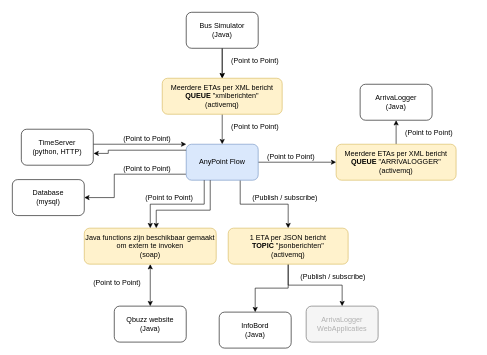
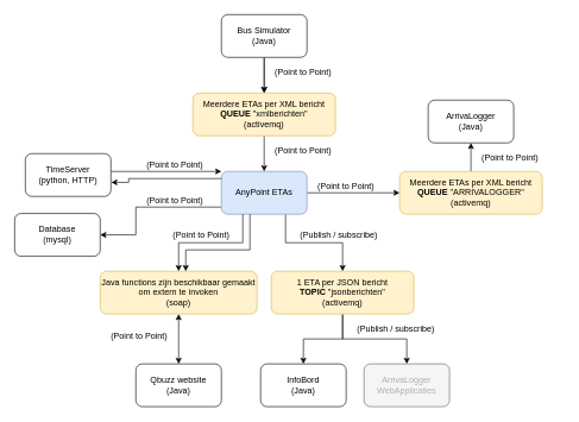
  <mxCell id="0" />
  <mxCell id="1" parent="0" />
  <mxCell id="2" style="edgeStyle=orthogonalEdgeStyle;rounded=0;orthogonalLoop=1;jettySize=auto;html=1;exitX=0.5;exitY=1;exitDx=0;exitDy=0;entryX=0.5;entryY=0;entryDx=0;entryDy=0;" parent="1" source="4" target="6" edge="1"><mxGeometry relative="1" as="geometry" /></mxCell>
  <mxCell id="3" value="" style="edgeStyle=orthogonalEdgeStyle;rounded=0;orthogonalLoop=1;jettySize=auto;html=1;" parent="1" source="4" target="6" edge="1"><mxGeometry relative="1" as="geometry" /></mxCell>
  <mxCell id="4" value="Bus Simulator&lt;br&gt;(Java)" style="rounded=1;whiteSpace=wrap;html=1;" parent="1" vertex="1"><mxGeometry x="310" y="20" width="120" height="60" as="geometry" /></mxCell>
  <mxCell id="5" style="edgeStyle=orthogonalEdgeStyle;rounded=0;orthogonalLoop=1;jettySize=auto;html=1;entryX=0.5;entryY=0;entryDx=0;entryDy=0;" parent="1" source="6" target="10" edge="1"><mxGeometry relative="1" as="geometry" /></mxCell>
  <mxCell id="6" value="Meerdere ETAs per XML bericht&lt;br&gt;&lt;b&gt;QUEUE&amp;nbsp;&lt;/b&gt;&quot;xmlberichten&quot;&lt;br&gt;(activemq)" style="rounded=1;whiteSpace=wrap;html=1;fillColor=#fff2cc;strokeColor=#d6b656;" parent="1" vertex="1"><mxGeometry x="270" y="130" width="200" height="60" as="geometry" /></mxCell>
  <mxCell id="7" value="(Point to Point)" style="text;html=1;strokeColor=none;fillColor=none;align=center;verticalAlign=middle;whiteSpace=wrap;rounded=0;" parent="1" vertex="1"><mxGeometry x="350" y="100" width="150" as="geometry" /></mxCell>
  <mxCell id="8" style="edgeStyle=orthogonalEdgeStyle;rounded=0;orthogonalLoop=1;jettySize=auto;html=1;" parent="1" source="10" target="13" edge="1"><mxGeometry relative="1" as="geometry"><Array as="points"><mxPoint x="400" y="340" /><mxPoint x="480" y="340" /></Array></mxGeometry></mxCell>
  <mxCell id="9" style="edgeStyle=orthogonalEdgeStyle;rounded=0;orthogonalLoop=1;jettySize=auto;html=1;entryX=0;entryY=0.5;entryDx=0;entryDy=0;" parent="1" source="10" target="19" edge="1"><mxGeometry relative="1" as="geometry" /></mxCell>
- <mxCell id="10" value="AnyPoint Flow" style="rounded=1;whiteSpace=wrap;html=1;fillColor=#dae8fc;strokeColor=#6c8ebf;" parent="1" vertex="1"><mxGeometry x="310" y="240" width="120" height="60" as="geometry" /></mxCell>
+ <mxCell id="10" value="AnyPoint ETAs" style="rounded=1;whiteSpace=wrap;html=1;fillColor=#dae8fc;strokeColor=#6c8ebf;" parent="1" vertex="1"><mxGeometry x="310" y="240" width="120" height="60" as="geometry" /></mxCell>
  <mxCell id="11" style="edgeStyle=orthogonalEdgeStyle;rounded=0;orthogonalLoop=1;jettySize=auto;html=1;entryX=0.5;entryY=0;entryDx=0;entryDy=0;" parent="1" source="13" target="16" edge="1"><mxGeometry relative="1" as="geometry" /></mxCell>
  <mxCell id="12" style="edgeStyle=orthogonalEdgeStyle;rounded=0;orthogonalLoop=1;jettySize=auto;html=1;entryX=0.5;entryY=0;entryDx=0;entryDy=0;" parent="1" source="13" target="26" edge="1"><mxGeometry relative="1" as="geometry" /></mxCell>
  <mxCell id="13" value="1 ETA per JSON bericht&lt;br&gt;&lt;b&gt;TOPIC&lt;/b&gt;&amp;nbsp;&quot;jsonberichten&quot; &lt;br&gt;(activemq)" style="rounded=1;whiteSpace=wrap;html=1;fillColor=#fff2cc;strokeColor=#d6b656;" parent="1" vertex="1"><mxGeometry x="380" y="380" width="200" height="60" as="geometry" /></mxCell>
  <mxCell id="14" value="(Point to Point)" style="text;html=1;strokeColor=none;fillColor=none;align=center;verticalAlign=middle;whiteSpace=wrap;rounded=0;" parent="1" vertex="1"><mxGeometry x="350" y="210" width="150" as="geometry" /></mxCell>
  <mxCell id="15" value="(Publish / subscribe)" style="text;html=1;strokeColor=none;fillColor=none;align=center;verticalAlign=middle;whiteSpace=wrap;rounded=0;" parent="1" vertex="1"><mxGeometry x="400" y="329" width="150" as="geometry" /></mxCell>
- <mxCell id="16" value="InfoBord&lt;br&gt;(Java)" style="rounded=1;whiteSpace=wrap;html=1;" parent="1" vertex="1"><mxGeometry x="365" y="520" width="120" height="60" as="geometry" /></mxCell>
+ <mxCell id="16" value="InfoBord&lt;br&gt;(Java)" style="rounded=1;whiteSpace=wrap;html=1;" parent="1" vertex="1"><mxGeometry x="365" y="510" width="120" height="60" as="geometry" /></mxCell>
  <mxCell id="17" value="(Publish / subscribe)" style="text;html=1;strokeColor=none;fillColor=none;align=center;verticalAlign=middle;whiteSpace=wrap;rounded=0;" parent="1" vertex="1"><mxGeometry x="480" y="460" width="150" as="geometry" /></mxCell>
  <mxCell id="18" style="edgeStyle=orthogonalEdgeStyle;rounded=0;orthogonalLoop=1;jettySize=auto;html=1;" parent="1" source="19" target="21" edge="1"><mxGeometry relative="1" as="geometry" /></mxCell>
  <mxCell id="19" value="Meerdere ETAs per XML bericht&lt;br&gt;&lt;b&gt;QUEUE&amp;nbsp;&lt;/b&gt;&quot;ARRIVALOGGER&quot;&lt;br&gt;(activemq)" style="rounded=1;whiteSpace=wrap;html=1;fillColor=#fff2cc;strokeColor=#d6b656;" parent="1" vertex="1"><mxGeometry x="560" y="240" width="200" height="60" as="geometry" /></mxCell>
  <mxCell id="20" value="(Point to Point)" style="text;html=1;strokeColor=none;fillColor=none;align=center;verticalAlign=middle;whiteSpace=wrap;rounded=0;" parent="1" vertex="1"><mxGeometry x="410" y="260" width="150" as="geometry" /></mxCell>
  <mxCell id="21" value="ArrivaLogger&lt;br&gt;(Java)" style="rounded=1;whiteSpace=wrap;html=1;" parent="1" vertex="1"><mxGeometry x="600" y="140" width="120" height="60" as="geometry" /></mxCell>
  <mxCell id="22" value="(Point to Point)" style="text;html=1;strokeColor=none;fillColor=none;align=center;verticalAlign=middle;whiteSpace=wrap;rounded=0;" parent="1" vertex="1"><mxGeometry x="640" y="220" width="150" as="geometry" /></mxCell>
  <mxCell id="23" style="edgeStyle=orthogonalEdgeStyle;rounded=0;orthogonalLoop=1;jettySize=auto;html=1;entryX=0;entryY=0;entryDx=0;entryDy=0;" parent="1" source="24" target="10" edge="1"><mxGeometry relative="1" as="geometry"><Array as="points"><mxPoint x="280" y="240" /><mxPoint x="280" y="240" /></Array></mxGeometry></mxCell>
  <mxCell id="24" value="TimeServer&lt;br&gt;(python, HTTP)" style="rounded=1;whiteSpace=wrap;html=1;" parent="1" vertex="1"><mxGeometry x="35" y="215" width="120" height="60" as="geometry" /></mxCell>
  <mxCell id="25" value="(Point to Point)" style="text;html=1;strokeColor=none;fillColor=none;align=center;verticalAlign=middle;whiteSpace=wrap;rounded=0;" parent="1" vertex="1"><mxGeometry x="170" y="230" width="150" as="geometry" /></mxCell>
  <mxCell id="26" value="&lt;font color=&quot;#b0b0b0&quot;&gt;ArrivaLogger&lt;br&gt;WebApplicaties&lt;/font&gt;" style="rounded=1;whiteSpace=wrap;html=1;fillColor=#f5f5f5;strokeColor=#666666;fontColor=#333333;" parent="1" vertex="1"><mxGeometry x="510" y="510" width="120" height="60" as="geometry" /></mxCell>
  <mxCell id="27" style="edgeStyle=orthogonalEdgeStyle;rounded=0;orthogonalLoop=1;jettySize=auto;html=1;exitX=-0.001;exitY=0.166;exitDx=0;exitDy=0;exitPerimeter=0;entryX=1.004;entryY=0.672;entryDx=0;entryDy=0;entryPerimeter=0;" parent="1" source="10" target="24" edge="1"><mxGeometry relative="1" as="geometry"><mxPoint x="180" y="250" as="sourcePoint" /><mxPoint x="180" y="250" as="targetPoint" /><Array as="points"><mxPoint x="180" y="250" /></Array></mxGeometry></mxCell>
  <mxCell id="28" style="edgeStyle=orthogonalEdgeStyle;rounded=0;orthogonalLoop=1;jettySize=auto;html=1;startArrow=classic;startFill=1;" parent="1" source="29" target="32" edge="1"><mxGeometry relative="1" as="geometry" /></mxCell>
  <mxCell id="29" value="Java functions zijn beschikbaar gemaakt om extern te invoken&lt;br&gt;(soap)" style="rounded=1;whiteSpace=wrap;html=1;fillColor=#fff2cc;strokeColor=#d6b656;" parent="1" vertex="1"><mxGeometry x="140" y="380" width="220" height="60" as="geometry" /></mxCell>
  <mxCell id="30" style="edgeStyle=orthogonalEdgeStyle;rounded=0;orthogonalLoop=1;jettySize=auto;html=1;exitX=0.25;exitY=1;exitDx=0;exitDy=0;entryX=0.5;entryY=0;entryDx=0;entryDy=0;" parent="1" source="10" target="29" edge="1"><mxGeometry relative="1" as="geometry"><mxPoint x="409.966" y="310" as="sourcePoint" /><mxPoint x="250" y="360" as="targetPoint" /><Array as="points"><mxPoint x="340" y="340" /><mxPoint x="250" y="340" /></Array></mxGeometry></mxCell>
  <mxCell id="31" value="(Point to Point)" style="text;html=1;strokeColor=none;fillColor=none;align=center;verticalAlign=middle;whiteSpace=wrap;rounded=0;" parent="1" vertex="1"><mxGeometry x="207" y="329" width="150" as="geometry" /></mxCell>
  <mxCell id="32" value="Qbuzz website&lt;br&gt;(Java)" style="rounded=1;whiteSpace=wrap;html=1;" parent="1" vertex="1"><mxGeometry x="190" y="510" width="120" height="60" as="geometry" /></mxCell>
  <mxCell id="33" style="edgeStyle=orthogonalEdgeStyle;rounded=0;orthogonalLoop=1;jettySize=auto;html=1;exitX=-0.001;exitY=0.166;exitDx=0;exitDy=0;exitPerimeter=0;entryX=1;entryY=0.5;entryDx=0;entryDy=0;" parent="1" target="34" edge="1"><mxGeometry relative="1" as="geometry"><mxPoint x="309.4" y="290" as="sourcePoint" /><mxPoint x="170" y="330" as="targetPoint" /><Array as="points"><mxPoint x="190" y="290" /><mxPoint x="190" y="329" /></Array></mxGeometry></mxCell>
  <mxCell id="34" value="Database&lt;br&gt;(mysql)" style="rounded=1;whiteSpace=wrap;html=1;" parent="1" vertex="1"><mxGeometry x="20" y="299" width="120" height="60" as="geometry" /></mxCell>
  <mxCell id="35" value="(Point to Point)" style="text;html=1;strokeColor=none;fillColor=none;align=center;verticalAlign=middle;whiteSpace=wrap;rounded=0;" parent="1" vertex="1"><mxGeometry x="170" y="280" width="150" as="geometry" /></mxCell>
  <mxCell id="36" value="(Point to Point)" style="text;html=1;strokeColor=none;fillColor=none;align=center;verticalAlign=middle;whiteSpace=wrap;rounded=0;" vertex="1" parent="1"><mxGeometry x="120" y="470" width="150" as="geometry" /></mxCell>
  <mxCell id="37" style="edgeStyle=orthogonalEdgeStyle;rounded=0;orthogonalLoop=1;jettySize=auto;html=1;exitX=0.25;exitY=1;exitDx=0;exitDy=0;entryX=0.5;entryY=0;entryDx=0;entryDy=0;" edge="1" parent="1"><mxGeometry relative="1" as="geometry"><mxPoint x="350" y="300" as="sourcePoint" /><mxPoint x="260" y="380" as="targetPoint" /><Array as="points"><mxPoint x="350" y="350" /><mxPoint x="260" y="350" /></Array></mxGeometry></mxCell>
